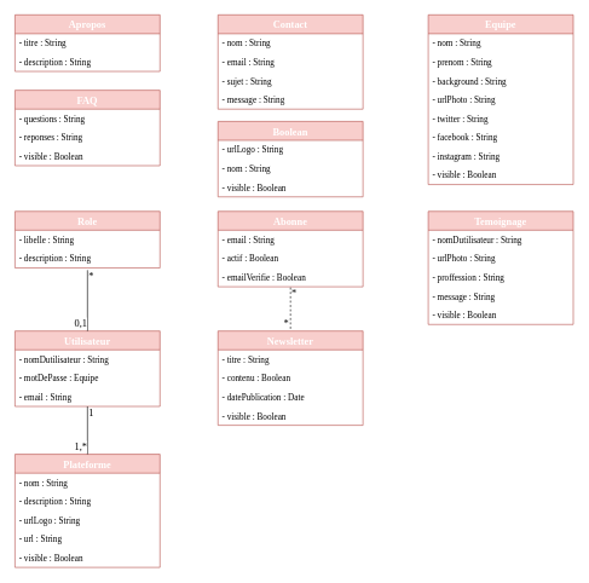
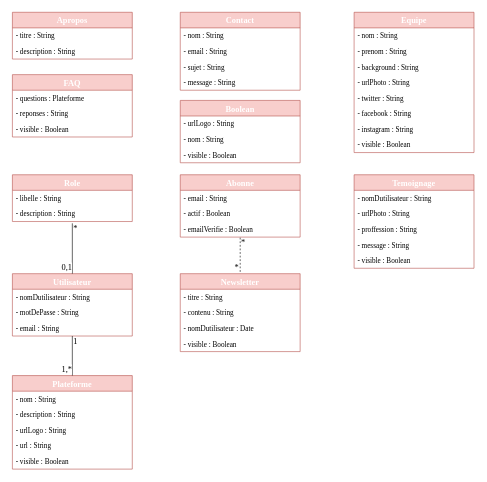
  <mxCell id="0" />
  <mxCell id="1" parent="0" />
  <mxCell id="2" value="FAQ" style="swimlane;fontStyle=1;childLayout=stackLayout;horizontal=1;startSize=26;fillColor=#f8cecc;horizontalStack=0;resizeParent=1;resizeParentMax=0;resizeLast=0;collapsible=1;marginBottom=0;strokeColor=#b85450;fontColor=#FFFFFF;fontFamily=Work Sans;fontSize=14;" vertex="1" parent="1"><mxGeometry x="20" y="124" width="200" height="104" as="geometry" /></mxCell>
- <mxCell id="3" value="- questions : String" style="text;strokeColor=none;fillColor=none;align=left;verticalAlign=top;spacingLeft=4;spacingRight=4;overflow=hidden;rotatable=0;points=[[0,0.5],[1,0.5]];portConstraint=eastwest;fontFamily=Work Sans;" vertex="1" parent="2"><mxGeometry y="26" width="200" height="26" as="geometry" /></mxCell>
+ <mxCell id="3" value="- questions : Plateforme" style="text;strokeColor=none;fillColor=none;align=left;verticalAlign=top;spacingLeft=4;spacingRight=4;overflow=hidden;rotatable=0;points=[[0,0.5],[1,0.5]];portConstraint=eastwest;fontFamily=Work Sans;" vertex="1" parent="2"><mxGeometry y="26" width="200" height="26" as="geometry" /></mxCell>
  <mxCell id="4" value="- reponses : String" style="text;strokeColor=none;fillColor=none;align=left;verticalAlign=top;spacingLeft=4;spacingRight=4;overflow=hidden;rotatable=0;points=[[0,0.5],[1,0.5]];portConstraint=eastwest;fontFamily=Work Sans;" vertex="1" parent="2"><mxGeometry y="52" width="200" height="26" as="geometry" /></mxCell>
  <mxCell id="5" value="- visible : Boolean" style="text;strokeColor=none;fillColor=none;align=left;verticalAlign=top;spacingLeft=4;spacingRight=4;overflow=hidden;rotatable=0;points=[[0,0.5],[1,0.5]];portConstraint=eastwest;fontFamily=Work Sans;" vertex="1" parent="2"><mxGeometry y="78" width="200" height="26" as="geometry" /></mxCell>
  <mxCell id="6" value="Apropos" style="swimlane;fontStyle=1;childLayout=stackLayout;horizontal=1;startSize=26;fillColor=#f8cecc;horizontalStack=0;resizeParent=1;resizeParentMax=0;resizeLast=0;collapsible=1;marginBottom=0;strokeColor=#b85450;fontColor=#FFFFFF;fontFamily=Work Sans;fontSize=14;" vertex="1" parent="1"><mxGeometry x="20" y="20" width="200" height="78" as="geometry" /></mxCell>
  <mxCell id="7" value="- titre : String" style="text;strokeColor=none;fillColor=none;align=left;verticalAlign=top;spacingLeft=4;spacingRight=4;overflow=hidden;rotatable=0;points=[[0,0.5],[1,0.5]];portConstraint=eastwest;fontFamily=Work Sans;" vertex="1" parent="6"><mxGeometry y="26" width="200" height="26" as="geometry" /></mxCell>
  <mxCell id="8" value="- description : String" style="text;strokeColor=none;fillColor=none;align=left;verticalAlign=top;spacingLeft=4;spacingRight=4;overflow=hidden;rotatable=0;points=[[0,0.5],[1,0.5]];portConstraint=eastwest;fontFamily=Work Sans;" vertex="1" parent="6"><mxGeometry y="52" width="200" height="26" as="geometry" /></mxCell>
  <mxCell id="9" value="Equipe" style="swimlane;fontStyle=1;childLayout=stackLayout;horizontal=1;startSize=26;fillColor=#f8cecc;horizontalStack=0;resizeParent=1;resizeParentMax=0;resizeLast=0;collapsible=1;marginBottom=0;strokeColor=#b85450;fontColor=#FFFFFF;fontFamily=Work Sans;fontSize=14;" vertex="1" parent="1"><mxGeometry x="590" y="20" width="200" height="234" as="geometry" /></mxCell>
  <mxCell id="10" value="- nom : String" style="text;strokeColor=none;fillColor=none;align=left;verticalAlign=top;spacingLeft=4;spacingRight=4;overflow=hidden;rotatable=0;points=[[0,0.5],[1,0.5]];portConstraint=eastwest;fontFamily=Work Sans;" vertex="1" parent="9"><mxGeometry y="26" width="200" height="26" as="geometry" /></mxCell>
  <mxCell id="11" value="- prenom : String" style="text;strokeColor=none;fillColor=none;align=left;verticalAlign=top;spacingLeft=4;spacingRight=4;overflow=hidden;rotatable=0;points=[[0,0.5],[1,0.5]];portConstraint=eastwest;fontFamily=Work Sans;" vertex="1" parent="9"><mxGeometry y="52" width="200" height="26" as="geometry" /></mxCell>
  <mxCell id="12" value="- background : String" style="text;strokeColor=none;fillColor=none;align=left;verticalAlign=top;spacingLeft=4;spacingRight=4;overflow=hidden;rotatable=0;points=[[0,0.5],[1,0.5]];portConstraint=eastwest;fontFamily=Work Sans;" vertex="1" parent="9"><mxGeometry y="78" width="200" height="26" as="geometry" /></mxCell>
  <mxCell id="13" value="- urlPhoto : String" style="text;strokeColor=none;fillColor=none;align=left;verticalAlign=top;spacingLeft=4;spacingRight=4;overflow=hidden;rotatable=0;points=[[0,0.5],[1,0.5]];portConstraint=eastwest;fontFamily=Work Sans;" vertex="1" parent="9"><mxGeometry y="104" width="200" height="26" as="geometry" /></mxCell>
  <mxCell id="14" value="- twitter : String" style="text;strokeColor=none;fillColor=none;align=left;verticalAlign=top;spacingLeft=4;spacingRight=4;overflow=hidden;rotatable=0;points=[[0,0.5],[1,0.5]];portConstraint=eastwest;fontFamily=Work Sans;" vertex="1" parent="9"><mxGeometry y="130" width="200" height="26" as="geometry" /></mxCell>
  <mxCell id="15" value="- facebook : String" style="text;strokeColor=none;fillColor=none;align=left;verticalAlign=top;spacingLeft=4;spacingRight=4;overflow=hidden;rotatable=0;points=[[0,0.5],[1,0.5]];portConstraint=eastwest;fontFamily=Work Sans;" vertex="1" parent="9"><mxGeometry y="156" width="200" height="26" as="geometry" /></mxCell>
  <mxCell id="16" value="- instagram : String" style="text;strokeColor=none;fillColor=none;align=left;verticalAlign=top;spacingLeft=4;spacingRight=4;overflow=hidden;rotatable=0;points=[[0,0.5],[1,0.5]];portConstraint=eastwest;fontFamily=Work Sans;" vertex="1" parent="9"><mxGeometry y="182" width="200" height="26" as="geometry" /></mxCell>
  <mxCell id="17" value="- visible : Boolean" style="text;strokeColor=none;fillColor=none;align=left;verticalAlign=top;spacingLeft=4;spacingRight=4;overflow=hidden;rotatable=0;points=[[0,0.5],[1,0.5]];portConstraint=eastwest;fontFamily=Work Sans;" vertex="1" parent="9"><mxGeometry y="208" width="200" height="26" as="geometry" /></mxCell>
  <mxCell id="18" value="Boolean" style="swimlane;fontStyle=1;childLayout=stackLayout;horizontal=1;startSize=26;fillColor=#f8cecc;horizontalStack=0;resizeParent=1;resizeParentMax=0;resizeLast=0;collapsible=1;marginBottom=0;strokeColor=#b85450;fontColor=#FFFFFF;fontFamily=Work Sans;fontSize=14;" vertex="1" parent="1"><mxGeometry x="300" y="167" width="200" height="104" as="geometry" /></mxCell>
  <mxCell id="19" value="- urlLogo : String" style="text;strokeColor=none;fillColor=none;align=left;verticalAlign=top;spacingLeft=4;spacingRight=4;overflow=hidden;rotatable=0;points=[[0,0.5],[1,0.5]];portConstraint=eastwest;fontFamily=Work Sans;" vertex="1" parent="18"><mxGeometry y="26" width="200" height="26" as="geometry" /></mxCell>
  <mxCell id="20" value="- nom : String" style="text;strokeColor=none;fillColor=none;align=left;verticalAlign=top;spacingLeft=4;spacingRight=4;overflow=hidden;rotatable=0;points=[[0,0.5],[1,0.5]];portConstraint=eastwest;fontFamily=Work Sans;" vertex="1" parent="18"><mxGeometry y="52" width="200" height="26" as="geometry" /></mxCell>
  <mxCell id="21" value="- visible : Boolean" style="text;strokeColor=none;fillColor=none;align=left;verticalAlign=top;spacingLeft=4;spacingRight=4;overflow=hidden;rotatable=0;points=[[0,0.5],[1,0.5]];portConstraint=eastwest;fontFamily=Work Sans;" vertex="1" parent="18"><mxGeometry y="78" width="200" height="26" as="geometry" /></mxCell>
  <mxCell id="22" value="Role" style="swimlane;fontStyle=1;childLayout=stackLayout;horizontal=1;startSize=26;fillColor=#f8cecc;horizontalStack=0;resizeParent=1;resizeParentMax=0;resizeLast=0;collapsible=1;marginBottom=0;strokeColor=#b85450;fontColor=#FFFFFF;fontFamily=Work Sans;fontSize=14;" vertex="1" parent="1"><mxGeometry x="20" y="291" width="200" height="78" as="geometry" /></mxCell>
  <mxCell id="23" value="- libelle : String" style="text;strokeColor=none;fillColor=none;align=left;verticalAlign=top;spacingLeft=4;spacingRight=4;overflow=hidden;rotatable=0;points=[[0,0.5],[1,0.5]];portConstraint=eastwest;fontFamily=Work Sans;" vertex="1" parent="22"><mxGeometry y="26" width="200" height="26" as="geometry" /></mxCell>
  <mxCell id="24" value="- description : String" style="text;strokeColor=none;fillColor=none;align=left;verticalAlign=top;spacingLeft=4;spacingRight=4;overflow=hidden;rotatable=0;points=[[0,0.5],[1,0.5]];portConstraint=eastwest;fontFamily=Work Sans;" vertex="1" parent="22"><mxGeometry y="52" width="200" height="26" as="geometry" /></mxCell>
  <mxCell id="25" value="Plateforme" style="swimlane;fontStyle=1;childLayout=stackLayout;horizontal=1;startSize=26;fillColor=#f8cecc;horizontalStack=0;resizeParent=1;resizeParentMax=0;resizeLast=0;collapsible=1;marginBottom=0;strokeColor=#b85450;fontColor=#FFFFFF;fontFamily=Work Sans;fontSize=14;" vertex="1" parent="1"><mxGeometry x="20" y="626" width="200" height="156" as="geometry" /></mxCell>
  <mxCell id="26" value="- nom : String" style="text;strokeColor=none;fillColor=none;align=left;verticalAlign=top;spacingLeft=4;spacingRight=4;overflow=hidden;rotatable=0;points=[[0,0.5],[1,0.5]];portConstraint=eastwest;fontFamily=Work Sans;" vertex="1" parent="25"><mxGeometry y="26" width="200" height="26" as="geometry" /></mxCell>
  <mxCell id="27" value="- description : String" style="text;strokeColor=none;fillColor=none;align=left;verticalAlign=top;spacingLeft=4;spacingRight=4;overflow=hidden;rotatable=0;points=[[0,0.5],[1,0.5]];portConstraint=eastwest;fontFamily=Work Sans;" vertex="1" parent="25"><mxGeometry y="52" width="200" height="26" as="geometry" /></mxCell>
  <mxCell id="28" value="- urlLogo : String" style="text;strokeColor=none;fillColor=none;align=left;verticalAlign=top;spacingLeft=4;spacingRight=4;overflow=hidden;rotatable=0;points=[[0,0.5],[1,0.5]];portConstraint=eastwest;fontFamily=Work Sans;" vertex="1" parent="25"><mxGeometry y="78" width="200" height="26" as="geometry" /></mxCell>
  <mxCell id="29" value="- url : String" style="text;strokeColor=none;fillColor=none;align=left;verticalAlign=top;spacingLeft=4;spacingRight=4;overflow=hidden;rotatable=0;points=[[0,0.5],[1,0.5]];portConstraint=eastwest;fontFamily=Work Sans;" vertex="1" parent="25"><mxGeometry y="104" width="200" height="26" as="geometry" /></mxCell>
  <mxCell id="30" value="- visible : Boolean" style="text;strokeColor=none;fillColor=none;align=left;verticalAlign=top;spacingLeft=4;spacingRight=4;overflow=hidden;rotatable=0;points=[[0,0.5],[1,0.5]];portConstraint=eastwest;fontFamily=Work Sans;" vertex="1" parent="25"><mxGeometry y="130" width="200" height="26" as="geometry" /></mxCell>
  <mxCell id="31" value="Newsletter" style="swimlane;fontStyle=1;childLayout=stackLayout;horizontal=1;startSize=26;fillColor=#f8cecc;horizontalStack=0;resizeParent=1;resizeParentMax=0;resizeLast=0;collapsible=1;marginBottom=0;strokeColor=#b85450;fontColor=#FFFFFF;fontFamily=Work Sans;fontSize=14;" vertex="1" parent="1"><mxGeometry x="300" y="456" width="200" height="130" as="geometry" /></mxCell>
  <mxCell id="32" value="- titre : String" style="text;strokeColor=none;fillColor=none;align=left;verticalAlign=top;spacingLeft=4;spacingRight=4;overflow=hidden;rotatable=0;points=[[0,0.5],[1,0.5]];portConstraint=eastwest;fontFamily=Work Sans;" vertex="1" parent="31"><mxGeometry y="26" width="200" height="26" as="geometry" /></mxCell>
- <mxCell id="33" value="- contenu : Boolean" style="text;strokeColor=none;fillColor=none;align=left;verticalAlign=top;spacingLeft=4;spacingRight=4;overflow=hidden;rotatable=0;points=[[0,0.5],[1,0.5]];portConstraint=eastwest;fontFamily=Work Sans;" vertex="1" parent="31"><mxGeometry y="52" width="200" height="26" as="geometry" /></mxCell>
- <mxCell id="34" value="- datePublication : Date" style="text;strokeColor=none;fillColor=none;align=left;verticalAlign=top;spacingLeft=4;spacingRight=4;overflow=hidden;rotatable=0;points=[[0,0.5],[1,0.5]];portConstraint=eastwest;fontFamily=Work Sans;" vertex="1" parent="31"><mxGeometry y="78" width="200" height="26" as="geometry" /></mxCell>
+ <mxCell id="33" value="- contenu : String" style="text;strokeColor=none;fillColor=none;align=left;verticalAlign=top;spacingLeft=4;spacingRight=4;overflow=hidden;rotatable=0;points=[[0,0.5],[1,0.5]];portConstraint=eastwest;fontFamily=Work Sans;" vertex="1" parent="31"><mxGeometry y="52" width="200" height="26" as="geometry" /></mxCell>
+ <mxCell id="34" value="- nomDutilisateur : Date" style="text;strokeColor=none;fillColor=none;align=left;verticalAlign=top;spacingLeft=4;spacingRight=4;overflow=hidden;rotatable=0;points=[[0,0.5],[1,0.5]];portConstraint=eastwest;fontFamily=Work Sans;" vertex="1" parent="31"><mxGeometry y="78" width="200" height="26" as="geometry" /></mxCell>
  <mxCell id="35" value="- visible : Boolean" style="text;strokeColor=none;fillColor=none;align=left;verticalAlign=top;spacingLeft=4;spacingRight=4;overflow=hidden;rotatable=0;points=[[0,0.5],[1,0.5]];portConstraint=eastwest;fontFamily=Work Sans;" vertex="1" parent="31"><mxGeometry y="104" width="200" height="26" as="geometry" /></mxCell>
  <mxCell id="36" value="Contact" style="swimlane;fontStyle=1;childLayout=stackLayout;horizontal=1;startSize=26;fillColor=#f8cecc;horizontalStack=0;resizeParent=1;resizeParentMax=0;resizeLast=0;collapsible=1;marginBottom=0;strokeColor=#b85450;fontColor=#FFFFFF;fontFamily=Work Sans;fontSize=14;" vertex="1" parent="1"><mxGeometry x="300" y="20" width="200" height="130" as="geometry" /></mxCell>
  <mxCell id="37" value="- nom : String" style="text;strokeColor=none;fillColor=none;align=left;verticalAlign=top;spacingLeft=4;spacingRight=4;overflow=hidden;rotatable=0;points=[[0,0.5],[1,0.5]];portConstraint=eastwest;fontFamily=Work Sans;" vertex="1" parent="36"><mxGeometry y="26" width="200" height="26" as="geometry" /></mxCell>
  <mxCell id="38" value="- email : String" style="text;strokeColor=none;fillColor=none;align=left;verticalAlign=top;spacingLeft=4;spacingRight=4;overflow=hidden;rotatable=0;points=[[0,0.5],[1,0.5]];portConstraint=eastwest;fontFamily=Work Sans;" vertex="1" parent="36"><mxGeometry y="52" width="200" height="26" as="geometry" /></mxCell>
  <mxCell id="39" value="- sujet : String" style="text;strokeColor=none;fillColor=none;align=left;verticalAlign=top;spacingLeft=4;spacingRight=4;overflow=hidden;rotatable=0;points=[[0,0.5],[1,0.5]];portConstraint=eastwest;fontFamily=Work Sans;" vertex="1" parent="36"><mxGeometry y="78" width="200" height="26" as="geometry" /></mxCell>
  <mxCell id="40" value="- message : String" style="text;strokeColor=none;fillColor=none;align=left;verticalAlign=top;spacingLeft=4;spacingRight=4;overflow=hidden;rotatable=0;points=[[0,0.5],[1,0.5]];portConstraint=eastwest;fontFamily=Work Sans;" vertex="1" parent="36"><mxGeometry y="104" width="200" height="26" as="geometry" /></mxCell>
  <mxCell id="41" value="Abonne" style="swimlane;fontStyle=1;childLayout=stackLayout;horizontal=1;startSize=26;fillColor=#f8cecc;horizontalStack=0;resizeParent=1;resizeParentMax=0;resizeLast=0;collapsible=1;marginBottom=0;strokeColor=#b85450;fontColor=#FFFFFF;fontFamily=Work Sans;fontSize=14;" vertex="1" parent="1"><mxGeometry x="300" y="291" width="200" height="104" as="geometry" /></mxCell>
  <mxCell id="42" value="- email : String" style="text;strokeColor=none;fillColor=none;align=left;verticalAlign=top;spacingLeft=4;spacingRight=4;overflow=hidden;rotatable=0;points=[[0,0.5],[1,0.5]];portConstraint=eastwest;fontFamily=Work Sans;" vertex="1" parent="41"><mxGeometry y="26" width="200" height="26" as="geometry" /></mxCell>
  <mxCell id="43" value="- actif : Boolean" style="text;strokeColor=none;fillColor=none;align=left;verticalAlign=top;spacingLeft=4;spacingRight=4;overflow=hidden;rotatable=0;points=[[0,0.5],[1,0.5]];portConstraint=eastwest;fontFamily=Work Sans;" vertex="1" parent="41"><mxGeometry y="52" width="200" height="26" as="geometry" /></mxCell>
  <mxCell id="44" value="- emailVerifie : Boolean" style="text;strokeColor=none;fillColor=none;align=left;verticalAlign=top;spacingLeft=4;spacingRight=4;overflow=hidden;rotatable=0;points=[[0,0.5],[1,0.5]];portConstraint=eastwest;fontFamily=Work Sans;" vertex="1" parent="41"><mxGeometry y="78" width="200" height="26" as="geometry" /></mxCell>
  <mxCell id="45" value="Utilisateur" style="swimlane;fontStyle=1;childLayout=stackLayout;horizontal=1;startSize=26;fillColor=#f8cecc;horizontalStack=0;resizeParent=1;resizeParentMax=0;resizeLast=0;collapsible=1;marginBottom=0;strokeColor=#b85450;fontColor=#FFFFFF;fontFamily=Work Sans;fontSize=14;" vertex="1" parent="1"><mxGeometry x="20" y="456" width="200" height="104" as="geometry" /></mxCell>
  <mxCell id="46" value="- nomDutilisateur : String" style="text;strokeColor=none;fillColor=none;align=left;verticalAlign=top;spacingLeft=4;spacingRight=4;overflow=hidden;rotatable=0;points=[[0,0.5],[1,0.5]];portConstraint=eastwest;fontFamily=Work Sans;" vertex="1" parent="45"><mxGeometry y="26" width="200" height="26" as="geometry" /></mxCell>
- <mxCell id="47" value="- motDePasse : Equipe" style="text;strokeColor=none;fillColor=none;align=left;verticalAlign=top;spacingLeft=4;spacingRight=4;overflow=hidden;rotatable=0;points=[[0,0.5],[1,0.5]];portConstraint=eastwest;fontFamily=Work Sans;" vertex="1" parent="45"><mxGeometry y="52" width="200" height="26" as="geometry" /></mxCell>
+ <mxCell id="47" value="- motDePasse : String" style="text;strokeColor=none;fillColor=none;align=left;verticalAlign=top;spacingLeft=4;spacingRight=4;overflow=hidden;rotatable=0;points=[[0,0.5],[1,0.5]];portConstraint=eastwest;fontFamily=Work Sans;" vertex="1" parent="45"><mxGeometry y="52" width="200" height="26" as="geometry" /></mxCell>
  <mxCell id="48" value="- email : String" style="text;strokeColor=none;fillColor=none;align=left;verticalAlign=top;spacingLeft=4;spacingRight=4;overflow=hidden;rotatable=0;points=[[0,0.5],[1,0.5]];portConstraint=eastwest;fontFamily=Work Sans;" vertex="1" parent="45"><mxGeometry y="78" width="200" height="26" as="geometry" /></mxCell>
  <mxCell id="49" value="Temoignage" style="swimlane;fontStyle=1;childLayout=stackLayout;horizontal=1;startSize=26;fillColor=#f8cecc;horizontalStack=0;resizeParent=1;resizeParentMax=0;resizeLast=0;collapsible=1;marginBottom=0;strokeColor=#b85450;fontColor=#FFFFFF;fontFamily=Work Sans;fontSize=14;" vertex="1" parent="1"><mxGeometry x="590" y="291" width="200" height="156" as="geometry" /></mxCell>
  <mxCell id="50" value="- nomDutilisateur : String" style="text;strokeColor=none;fillColor=none;align=left;verticalAlign=top;spacingLeft=4;spacingRight=4;overflow=hidden;rotatable=0;points=[[0,0.5],[1,0.5]];portConstraint=eastwest;fontFamily=Work Sans;" vertex="1" parent="49"><mxGeometry y="26" width="200" height="26" as="geometry" /></mxCell>
  <mxCell id="51" value="- urlPhoto : String" style="text;strokeColor=none;fillColor=none;align=left;verticalAlign=top;spacingLeft=4;spacingRight=4;overflow=hidden;rotatable=0;points=[[0,0.5],[1,0.5]];portConstraint=eastwest;fontFamily=Work Sans;" vertex="1" parent="49"><mxGeometry y="52" width="200" height="26" as="geometry" /></mxCell>
  <mxCell id="52" value="- proffession : String" style="text;strokeColor=none;fillColor=none;align=left;verticalAlign=top;spacingLeft=4;spacingRight=4;overflow=hidden;rotatable=0;points=[[0,0.5],[1,0.5]];portConstraint=eastwest;fontFamily=Work Sans;" vertex="1" parent="49"><mxGeometry y="78" width="200" height="26" as="geometry" /></mxCell>
  <mxCell id="53" value="- message : String" style="text;strokeColor=none;fillColor=none;align=left;verticalAlign=top;spacingLeft=4;spacingRight=4;overflow=hidden;rotatable=0;points=[[0,0.5],[1,0.5]];portConstraint=eastwest;fontFamily=Work Sans;" vertex="1" parent="49"><mxGeometry y="104" width="200" height="26" as="geometry" /></mxCell>
  <mxCell id="54" value="- visible : Boolean" style="text;strokeColor=none;fillColor=none;align=left;verticalAlign=top;spacingLeft=4;spacingRight=4;overflow=hidden;rotatable=0;points=[[0,0.5],[1,0.5]];portConstraint=eastwest;fontFamily=Work Sans;" vertex="1" parent="49"><mxGeometry y="130" width="200" height="26" as="geometry" /></mxCell>
  <mxCell id="55" value="" style="endArrow=none;html=1;fontFamily=Work Sans;fontSize=14;fontColor=#FFFFFF;exitX=0.5;exitY=1.038;exitDx=0;exitDy=0;exitPerimeter=0;entryX=0.5;entryY=0;entryDx=0;entryDy=0;dashed=1;" edge="1" parent="1" source="44" target="31"><mxGeometry relative="1" as="geometry"><mxPoint x="350" y="600" as="sourcePoint" /><mxPoint x="510" y="600" as="targetPoint" /></mxGeometry></mxCell>
  <mxCell id="56" value="*" style="resizable=0;html=1;align=left;verticalAlign=bottom;labelBackgroundColor=#ffffff;fontSize=14;fontFamily=Work Sans;" connectable="0" vertex="1" parent="55"><mxGeometry x="-1" relative="1" as="geometry"><mxPoint y="19" as="offset" /></mxGeometry></mxCell>
  <mxCell id="57" value="*" style="resizable=0;html=1;align=right;verticalAlign=bottom;labelBackgroundColor=#ffffff;fontSize=14;fontFamily=Work Sans;" connectable="0" vertex="1" parent="55"><mxGeometry x="1" relative="1" as="geometry"><mxPoint x="-2" as="offset" /></mxGeometry></mxCell>
  <mxCell id="58" value="" style="endArrow=none;html=1;fontFamily=Work Sans;fontSize=14;fontColor=#FFFFFF;entryX=0.5;entryY=0;entryDx=0;entryDy=0;" edge="1" parent="1" target="45"><mxGeometry relative="1" as="geometry"><mxPoint x="120" y="372" as="sourcePoint" /><mxPoint x="605" y="635.5" as="targetPoint" /></mxGeometry></mxCell>
  <mxCell id="59" value="*" style="resizable=0;html=1;align=left;verticalAlign=bottom;labelBackgroundColor=#ffffff;fontSize=14;fontFamily=Work Sans;" connectable="0" vertex="1" parent="58"><mxGeometry x="-1" relative="1" as="geometry"><mxPoint y="20" as="offset" /></mxGeometry></mxCell>
  <mxCell id="60" value="0,1" style="resizable=0;html=1;align=right;verticalAlign=bottom;labelBackgroundColor=#ffffff;fontSize=14;fontFamily=Work Sans;" connectable="0" vertex="1" parent="58"><mxGeometry x="1" relative="1" as="geometry" /></mxCell>
  <mxCell id="61" value="" style="endArrow=none;html=1;fontFamily=Work Sans;fontSize=14;fontColor=#FFFFFF;strokeColor=#000000;rounded=0;entryX=0.5;entryY=0;entryDx=0;entryDy=0;" edge="1" parent="1" target="25"><mxGeometry relative="1" as="geometry"><mxPoint x="120" y="560" as="sourcePoint" /><mxPoint x="610" y="664.5" as="targetPoint" /></mxGeometry></mxCell>
  <mxCell id="62" value="1" style="resizable=0;html=1;align=left;verticalAlign=bottom;labelBackgroundColor=#ffffff;fontSize=14;fontFamily=Work Sans;" connectable="0" vertex="1" parent="61"><mxGeometry x="-1" relative="1" as="geometry"><mxPoint y="20" as="offset" /></mxGeometry></mxCell>
  <mxCell id="63" value="1,*" style="resizable=0;html=1;align=right;verticalAlign=bottom;labelBackgroundColor=#ffffff;fontSize=14;fontFamily=Work Sans;" connectable="0" vertex="1" parent="61"><mxGeometry x="1" relative="1" as="geometry" /></mxCell>
